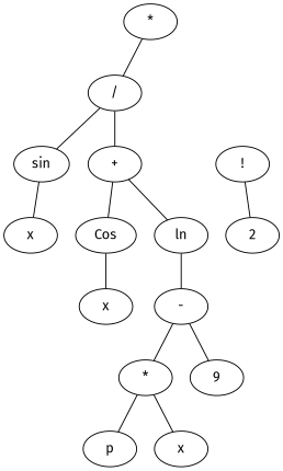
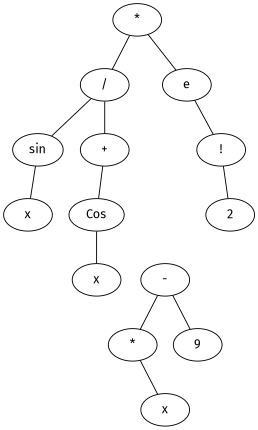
  graph {
    fontname="Fira Sans"
    node [fontname="Fira Sans"]
    edge [fontname="Fira Sans"]
    n1 [label=" * "]
    n2 [label=" / "]
+   n3 [label=" e "]
    n4 [label=" sin "]
    n5 [label=" + "]
    n6 [label=" ! "]
    n7 [label=" x "]
    n8 [label=" Cos "]
-   n9 [label=" ln "]
    n10 [label=" x "]
    n11 [label=" - "]
    n12 [label=" * "]
    n13 [label=9]
-   n14 [label=" p "]
    n15 [label=" x "]
    n16 [label=2]
    n1 -- n2
+   n1 -- n3
    n2 -- n4
    n2 -- n5
+   n3 -- n6
    n4 -- n7
    n5 -- n8
-   n5 -- n9
    n6 -- n16
    n8 -- n10
-   n9 -- n11
    n11 -- n12
    n11 -- n13
-   n12 -- n14
    n12 -- n15
  }
